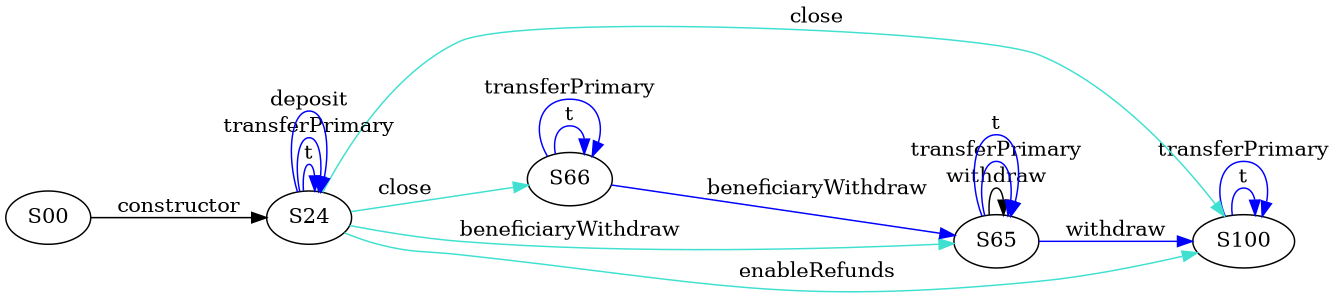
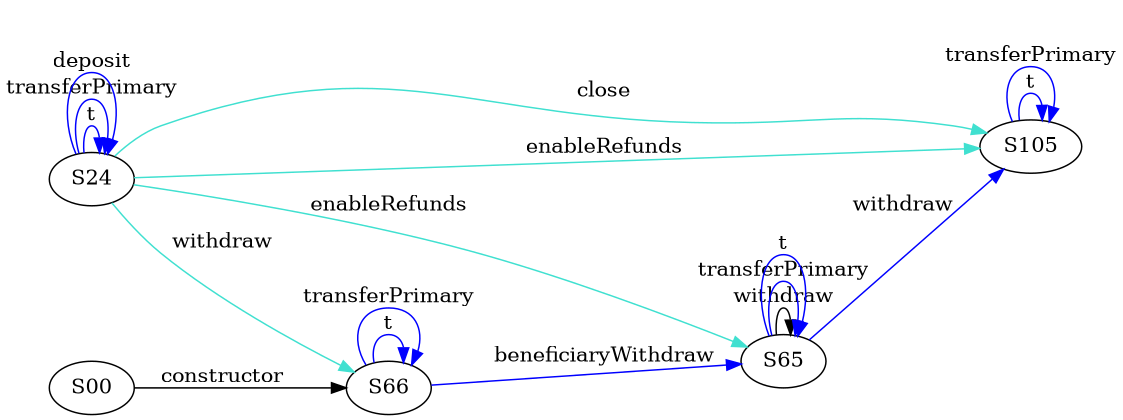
  digraph {
    rankdir=LR
    edge [color=blue]
    S65
-   S100
+   S100 [label=S105]
    S24
    S66
    S00
    S65 -> S65 [color=black label=withdraw]
    S65 -> S65 [label=transferPrimary]
    S65 -> S65 [label=t]
    S65 -> S100 [label=withdraw]
    S100 -> S100 [label=t]
    S100 -> S100 [label=transferPrimary]
-   S24 -> S65 [color=turquoise label=beneficiaryWithdraw]
+   S24 -> S65 [color=turquoise label=enableRefunds]
    S24 -> S100 [color=turquoise label=close]
    S24 -> S100 [color=turquoise label=enableRefunds]
    S24 -> S24 [label=t]
    S24 -> S24 [label=transferPrimary]
    S24 -> S24 [label=deposit]
-   S24 -> S66 [color=turquoise label=close]
+   S24 -> S66 [color=turquoise label=withdraw]
    S66 -> S65 [label=beneficiaryWithdraw]
    S66 -> S66 [label=t]
    S66 -> S66 [label=transferPrimary]
-   S00 -> S24 [color=black label=constructor]
+   S00 -> S66 [color=black label=constructor]
  }
